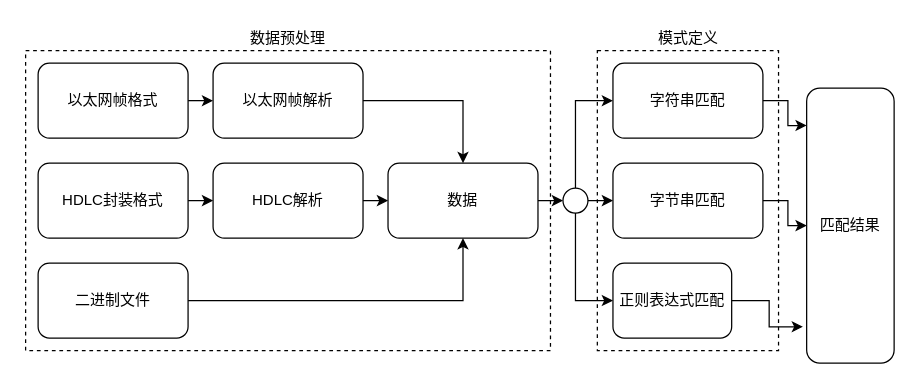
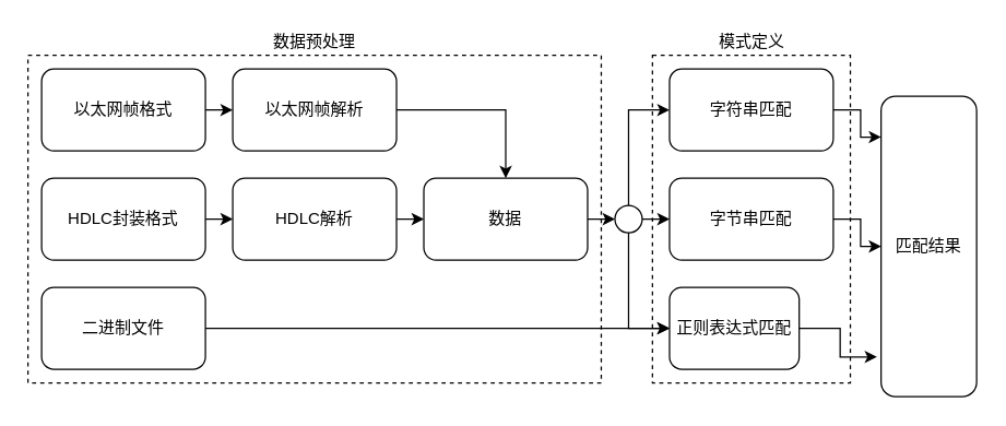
  <mxCell id="0" />
  <mxCell id="1" parent="0" />
  <mxCell id="2" value="" parent="1" vertex="1" style="rounded=0;whiteSpace=wrap;html=1;dashed=1;"><mxGeometry as="geometry" height="240" width="420" x="20" y="40" /></mxCell>
  <mxCell id="3" value="" parent="1" vertex="1" style="rounded=0;whiteSpace=wrap;html=1;dashed=1;"><mxGeometry as="geometry" height="240" width="145" x="477.5" y="40" /></mxCell>
- <mxCell id="4" parent="1" style="edgeStyle=orthogonalEdgeStyle;rounded=0;orthogonalLoop=1;jettySize=auto;html=1;exitX=1;exitY=0.5;exitDx=0;exitDy=0;entryX=0.5;entryY=1;entryDx=0;entryDy=0;" edge="1" source="5" target="11"><mxGeometry as="geometry" relative="1" /></mxCell>
+ <mxCell id="4" parent="1" style="edgeStyle=orthogonalEdgeStyle;rounded=0;orthogonalLoop=1;jettySize=auto;html=1;exitX=1;exitY=0.5;exitDx=0;exitDy=0;" edge="1" source="5" target="21"><mxGeometry as="geometry" relative="1" /></mxCell>
  <mxCell id="5" value="二进制文件" parent="1" vertex="1" style="rounded=1;whiteSpace=wrap;html=1;"><mxGeometry as="geometry" height="60" width="120" x="30" y="210" /></mxCell>
  <mxCell id="6" parent="1" style="edgeStyle=orthogonalEdgeStyle;rounded=0;orthogonalLoop=1;jettySize=auto;html=1;exitX=1;exitY=0.5;exitDx=0;exitDy=0;entryX=0;entryY=0.5;entryDx=0;entryDy=0;" edge="1" source="7" target="13"><mxGeometry as="geometry" relative="1" /></mxCell>
  <mxCell id="7" value="HDLC封装格式" parent="1" vertex="1" style="rounded=1;whiteSpace=wrap;html=1;"><mxGeometry as="geometry" height="60" width="120" x="30" y="130" /></mxCell>
  <mxCell id="8" parent="1" style="edgeStyle=orthogonalEdgeStyle;rounded=0;orthogonalLoop=1;jettySize=auto;html=1;exitX=1;exitY=0.5;exitDx=0;exitDy=0;entryX=0;entryY=0.5;entryDx=0;entryDy=0;" edge="1" source="9" target="15"><mxGeometry as="geometry" relative="1" /></mxCell>
  <mxCell id="9" value="以太网帧格式" parent="1" vertex="1" style="rounded=1;whiteSpace=wrap;html=1;"><mxGeometry as="geometry" height="60" width="120" x="30" y="50" /></mxCell>
  <mxCell id="10" parent="1" style="edgeStyle=orthogonalEdgeStyle;rounded=0;orthogonalLoop=1;jettySize=auto;html=1;exitX=1;exitY=0.5;exitDx=0;exitDy=0;entryX=0;entryY=0.5;entryDx=0;entryDy=0;" edge="1" source="11" target="19"><mxGeometry as="geometry" relative="1" /></mxCell>
  <mxCell id="11" value="数据" parent="1" vertex="1" style="rounded=1;whiteSpace=wrap;html=1;"><mxGeometry as="geometry" height="60" width="120" x="310" y="130" /></mxCell>
  <mxCell id="12" parent="1" style="edgeStyle=orthogonalEdgeStyle;rounded=0;orthogonalLoop=1;jettySize=auto;html=1;exitX=1;exitY=0.5;exitDx=0;exitDy=0;entryX=0;entryY=0.5;entryDx=0;entryDy=0;" edge="1" source="13" target="11"><mxGeometry as="geometry" relative="1" /></mxCell>
  <mxCell id="13" value="HDLC解析" parent="1" vertex="1" style="rounded=1;whiteSpace=wrap;html=1;"><mxGeometry as="geometry" height="60" width="120" x="170" y="130" /></mxCell>
  <mxCell id="14" parent="1" style="edgeStyle=orthogonalEdgeStyle;rounded=0;orthogonalLoop=1;jettySize=auto;html=1;exitX=1;exitY=0.5;exitDx=0;exitDy=0;" edge="1" source="15" target="11"><mxGeometry as="geometry" relative="1" /></mxCell>
  <mxCell id="15" value="以太网帧解析" parent="1" vertex="1" style="rounded=1;whiteSpace=wrap;html=1;"><mxGeometry as="geometry" height="60" width="120" x="170" y="50" /></mxCell>
  <mxCell id="16" parent="1" style="edgeStyle=orthogonalEdgeStyle;rounded=0;orthogonalLoop=1;jettySize=auto;html=1;exitX=0.5;exitY=0;exitDx=0;exitDy=0;entryX=0;entryY=0.5;entryDx=0;entryDy=0;" edge="1" source="19" target="25"><mxGeometry as="geometry" relative="1" /></mxCell>
  <mxCell id="17" parent="1" style="edgeStyle=orthogonalEdgeStyle;rounded=0;orthogonalLoop=1;jettySize=auto;html=1;exitX=1;exitY=0.5;exitDx=0;exitDy=0;entryX=0;entryY=0.5;entryDx=0;entryDy=0;" edge="1" source="19" target="23"><mxGeometry as="geometry" relative="1" /></mxCell>
  <mxCell id="18" parent="1" style="edgeStyle=orthogonalEdgeStyle;rounded=0;orthogonalLoop=1;jettySize=auto;html=1;exitX=0.5;exitY=1;exitDx=0;exitDy=0;entryX=0;entryY=0.5;entryDx=0;entryDy=0;" edge="1" source="19" target="21"><mxGeometry as="geometry" relative="1" /></mxCell>
  <mxCell id="19" value="" parent="1" vertex="1" style="ellipse;whiteSpace=wrap;html=1;"><mxGeometry as="geometry" height="20" width="20" x="450" y="150" /></mxCell>
  <mxCell id="20" parent="1" style="edgeStyle=orthogonalEdgeStyle;rounded=0;orthogonalLoop=1;jettySize=auto;html=1;exitX=1;exitY=0.5;exitDx=0;exitDy=0;entryX=-0.043;entryY=0.868;entryDx=0;entryDy=0;entryPerimeter=0;" edge="1" source="21" target="26"><mxGeometry as="geometry" relative="1" /></mxCell>
  <mxCell id="21" value="正则表达式匹配" parent="1" vertex="1" style="rounded=1;whiteSpace=wrap;html=1;"><mxGeometry x="490" y="210" as="geometry" height="60" width="95" /></mxCell>
  <mxCell id="22" parent="1" style="edgeStyle=orthogonalEdgeStyle;rounded=0;orthogonalLoop=1;jettySize=auto;html=1;exitX=1;exitY=0.5;exitDx=0;exitDy=0;entryX=0;entryY=0.5;entryDx=0;entryDy=0;" edge="1" source="23" target="26"><mxGeometry as="geometry" relative="1" /></mxCell>
  <mxCell id="23" value="字节串匹配" parent="1" vertex="1" style="rounded=1;whiteSpace=wrap;html=1;"><mxGeometry as="geometry" height="60" width="120" x="490" y="130" /></mxCell>
  <mxCell id="24" parent="1" style="edgeStyle=orthogonalEdgeStyle;rounded=0;orthogonalLoop=1;jettySize=auto;html=1;exitX=1;exitY=0.5;exitDx=0;exitDy=0;entryX=0;entryY=0.136;entryDx=0;entryDy=0;entryPerimeter=0;" edge="1" source="25" target="26"><mxGeometry as="geometry" relative="1" /></mxCell>
  <mxCell id="25" value="字符串匹配" parent="1" vertex="1" style="rounded=1;whiteSpace=wrap;html=1;"><mxGeometry as="geometry" height="60" width="120" x="490" y="50" /></mxCell>
  <mxCell id="26" value="匹配结果" parent="1" vertex="1" style="rounded=1;whiteSpace=wrap;html=1;"><mxGeometry x="645" y="70" as="geometry" height="220" width="70" /></mxCell>
  <mxCell id="27" value="模式定义" parent="1" vertex="1" style="text;html=1;strokeColor=none;fillColor=none;align=center;verticalAlign=middle;whiteSpace=wrap;rounded=0;dashed=1;"><mxGeometry as="geometry" height="20" width="72.5" x="513.75" y="20" /></mxCell>
  <mxCell id="28" value="数据预处理" parent="1" vertex="1" style="text;html=1;strokeColor=none;fillColor=none;align=center;verticalAlign=middle;whiteSpace=wrap;rounded=0;dashed=1;"><mxGeometry as="geometry" height="20" width="80" x="190" y="20" /></mxCell>
